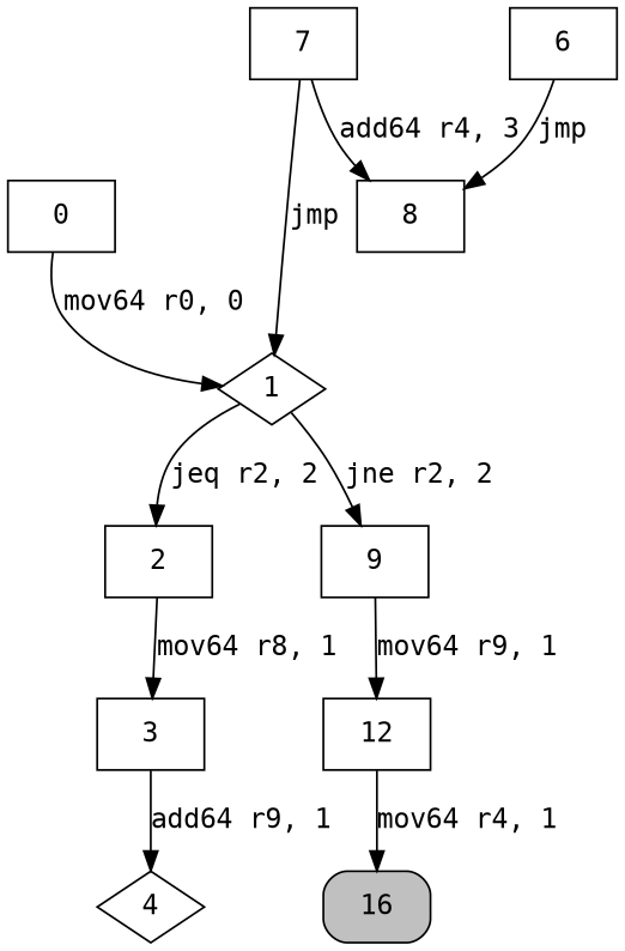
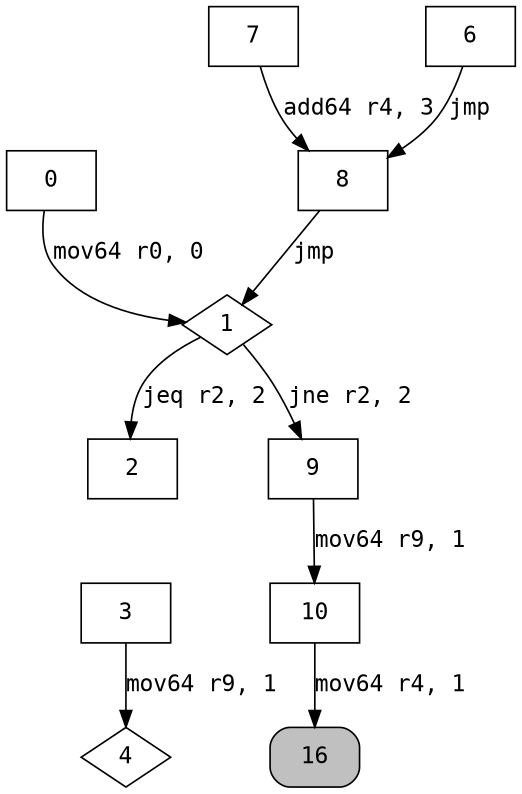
  digraph {
    node [fontname=monospace shape=box]
    edge [fontname=monospace]
    1 [shape=diamond]
    2
    9
    0
    3
-   10 [label=12]
+   10
    4 [shape=diamond]
    n8 [fillcolor=grey label=16 style="rounded,filled"]
    7
    8
    6
    1 -> 2 [label="jeq r2, 2"]
    1 -> 9 [label="jne r2, 2"]
-   2 -> 3 [label="mov64 r8, 1"]
    9 -> 10 [label="mov64 r9, 1"]
    0 -> 1 [label="mov64 r0, 0"]
-   3 -> 4 [label="add64 r9, 1"]
+   3 -> 4 [label="mov64 r9, 1"]
    10 -> n8 [label="mov64 r4, 1"]
    7 -> 8 [label="add64 r4, 3"]
-   7 -> 1 [label=jmp]
+   8 -> 1 [label=jmp]
    6 -> 8 [label=jmp]
  }
